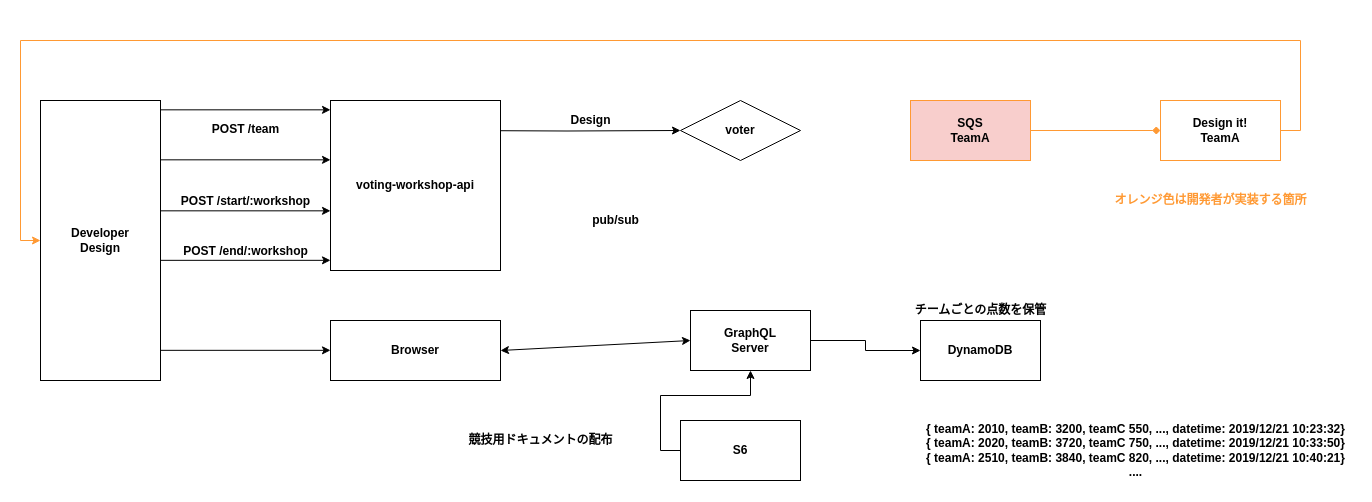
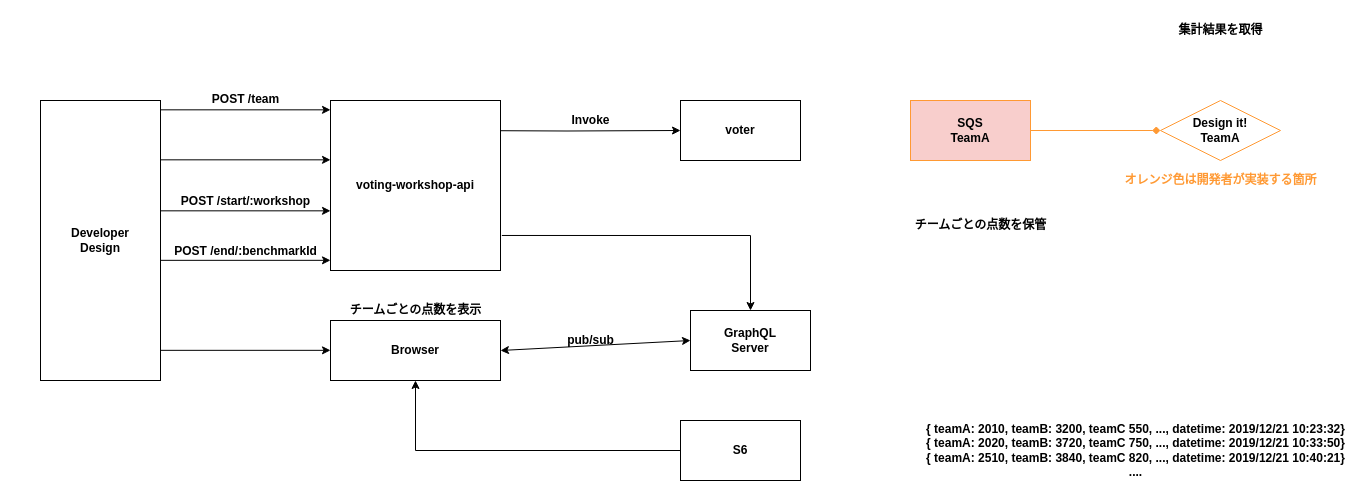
  <mxCell id="0" />
  <mxCell id="1" parent="0" />
- <mxCell id="2" value="&lt;b&gt;voter&lt;br&gt;&lt;/b&gt;" style="rhombus;whiteSpace=wrap;html=1;" parent="1" vertex="1"><mxGeometry x="680" y="100" width="120" height="60" as="geometry" /></mxCell>
- <mxCell id="3" style="edgeStyle=orthogonalEdgeStyle;rounded=0;orthogonalLoop=1;jettySize=auto;html=1;exitX=1;exitY=0.5;exitDx=0;exitDy=0;entryX=0;entryY=0.5;entryDx=0;entryDy=0;" parent="1" source="4" target="5" edge="1"><mxGeometry relative="1" as="geometry" /></mxCell>
+ <mxCell id="2" value="&lt;b&gt;voter&lt;br&gt;&lt;/b&gt;" style="rounded=0;whiteSpace=wrap;html=1;" parent="1" vertex="1"><mxGeometry x="680" y="100" width="120" height="60" as="geometry" /></mxCell>
  <mxCell id="4" value="&lt;b&gt;GraphQL&lt;br&gt;Server&lt;br&gt;&lt;/b&gt;" style="rounded=0;whiteSpace=wrap;html=1;" parent="1" vertex="1"><mxGeometry x="690" y="310" width="120" height="60" as="geometry" /></mxCell>
- <mxCell id="5" value="&lt;b&gt;DynamoDB&lt;br&gt;&lt;/b&gt;" style="rounded=0;whiteSpace=wrap;html=1;" parent="1" vertex="1"><mxGeometry x="920" y="320" width="120" height="60" as="geometry" /></mxCell>
  <mxCell id="6" style="edgeStyle=orthogonalEdgeStyle;rounded=0;orthogonalLoop=1;jettySize=auto;html=1;exitX=1;exitY=0.5;exitDx=0;exitDy=0;strokeColor=#FF9933;endArrow=diamond;" parent="1" source="7" target="15" edge="1"><mxGeometry relative="1" as="geometry" /></mxCell>
  <mxCell id="7" value="&lt;b&gt;SQS&lt;br&gt;TeamA&lt;br&gt;&lt;/b&gt;" style="rounded=0;whiteSpace=wrap;html=1;strokeColor=#FF9933;fillColor=#f8cecc;" parent="1" vertex="1"><mxGeometry x="910" y="100" width="120" height="60" as="geometry" /></mxCell>
  <mxCell id="8" style="edgeStyle=orthogonalEdgeStyle;rounded=0;orthogonalLoop=1;jettySize=auto;html=1;" parent="1" target="2" edge="1"><mxGeometry relative="1" as="geometry"><mxPoint x="452" y="130" as="sourcePoint" /></mxGeometry></mxCell>
  <mxCell id="9" value="&lt;b&gt;Developer&lt;br&gt;Design&lt;br&gt;&lt;/b&gt;" style="rounded=0;whiteSpace=wrap;html=1;" parent="1" vertex="1"><mxGeometry x="40" y="100" width="120" height="280" as="geometry" /></mxCell>
  <mxCell id="10" value="&lt;b&gt;voting-workshop-api&lt;br&gt;&lt;/b&gt;" style="rounded=0;whiteSpace=wrap;html=1;" parent="1" vertex="1"><mxGeometry x="330" y="100" width="170" height="170" as="geometry" /></mxCell>
+ <mxCell id="11" style="edgeStyle=orthogonalEdgeStyle;rounded=0;orthogonalLoop=1;jettySize=auto;html=1;exitX=1.008;exitY=0.794;exitDx=0;exitDy=0;exitPerimeter=0;" parent="1" source="10" target="4" edge="1"><mxGeometry relative="1" as="geometry"><mxPoint x="450" y="200" as="sourcePoint" /></mxGeometry></mxCell>
  <mxCell id="12" style="edgeStyle=orthogonalEdgeStyle;rounded=0;orthogonalLoop=1;jettySize=auto;html=1;exitX=1;exitY=0.118;exitDx=0;exitDy=0;entryX=0;entryY=0.25;entryDx=0;entryDy=0;exitPerimeter=0;" parent="1" edge="1"><mxGeometry relative="1" as="geometry"><mxPoint x="160" y="259.833" as="sourcePoint" /><mxPoint x="330" y="259.833" as="targetPoint" /></mxGeometry></mxCell>
- <mxCell id="13" value="POST /end/:workshop" style="text;html=1;align=center;verticalAlign=middle;resizable=0;points=[];;autosize=1;fontStyle=1" parent="1" vertex="1"><mxGeometry x="165" y="240.5" width="160" height="20" as="geometry" /></mxCell>
- <mxCell id="14" style="edgeStyle=orthogonalEdgeStyle;rounded=0;orthogonalLoop=1;jettySize=auto;html=1;exitX=1;exitY=0.5;exitDx=0;exitDy=0;entryX=0;entryY=0.5;entryDx=0;entryDy=0;strokeColor=#FF9933;" parent="1" source="15" target="9" edge="1"><mxGeometry relative="1" as="geometry"><Array as="points"><mxPoint x="1300" y="130" /><mxPoint x="1300" y="40" /><mxPoint x="20" y="40" /><mxPoint x="20" y="240" /></Array></mxGeometry></mxCell>
- <mxCell id="15" value="&lt;b&gt;Design it!&lt;br&gt;TeamA&lt;br&gt;&lt;/b&gt;" style="rounded=0;whiteSpace=wrap;html=1;strokeColor=#FF9933;" parent="1" vertex="1"><mxGeometry x="1160" y="100" width="120" height="60" as="geometry" /></mxCell>
+ <mxCell id="13" value="POST /end/:benchmarkId" style="text;html=1;align=center;verticalAlign=middle;resizable=0;points=[];;autosize=1;fontStyle=1" parent="1" vertex="1"><mxGeometry x="165" y="240.5" width="160" height="20" as="geometry" /></mxCell>
+ <mxCell id="15" value="&lt;b&gt;Design it!&lt;br&gt;TeamA&lt;br&gt;&lt;/b&gt;" style="rhombus;whiteSpace=wrap;html=1;strokeColor=#FF9933;" parent="1" vertex="1"><mxGeometry x="1160" y="100" width="120" height="60" as="geometry" /></mxCell>
  <mxCell id="16" style="edgeStyle=orthogonalEdgeStyle;rounded=0;orthogonalLoop=1;jettySize=auto;html=1;exitX=1;exitY=0.118;exitDx=0;exitDy=0;entryX=0;entryY=0.25;entryDx=0;entryDy=0;exitPerimeter=0;" parent="1" edge="1"><mxGeometry relative="1" as="geometry"><mxPoint x="160" y="159.333" as="sourcePoint" /><mxPoint x="330" y="159.333" as="targetPoint" /></mxGeometry></mxCell>
  <mxCell id="17" style="edgeStyle=orthogonalEdgeStyle;rounded=0;orthogonalLoop=1;jettySize=auto;html=1;exitX=1;exitY=0.118;exitDx=0;exitDy=0;entryX=0;entryY=0.25;entryDx=0;entryDy=0;exitPerimeter=0;" parent="1" edge="1"><mxGeometry relative="1" as="geometry"><mxPoint x="160" y="349.833" as="sourcePoint" /><mxPoint x="330" y="349.833" as="targetPoint" /></mxGeometry></mxCell>
  <mxCell id="18" value="&lt;b&gt;Browser&lt;br&gt;&lt;/b&gt;" style="rounded=0;whiteSpace=wrap;html=1;" parent="1" vertex="1"><mxGeometry x="330" y="320" width="170" height="60" as="geometry" /></mxCell>
  <mxCell id="19" value="" style="endArrow=classic;startArrow=classic;html=1;entryX=0;entryY=0.5;entryDx=0;entryDy=0;" parent="1" target="4" edge="1"><mxGeometry width="50" height="50" relative="1" as="geometry"><mxPoint x="500" y="350" as="sourcePoint" /><mxPoint x="500" y="300" as="targetPoint" /></mxGeometry></mxCell>
- <mxCell id="20" value="&lt;b&gt;pub/sub&lt;/b&gt;" style="text;html=1;align=center;verticalAlign=middle;resizable=0;points=[];;autosize=1;" parent="1" vertex="1"><mxGeometry x="585" y="210" width="60" height="20" as="geometry" /></mxCell>
- <mxCell id="22" value="Design" style="text;html=1;align=center;verticalAlign=middle;resizable=0;points=[];;autosize=1;fontStyle=1" parent="1" vertex="1"><mxGeometry x="565" y="110" width="50" height="20" as="geometry" /></mxCell>
+ <mxCell id="20" value="&lt;b&gt;pub/sub&lt;/b&gt;" style="text;html=1;align=center;verticalAlign=middle;resizable=0;points=[];;autosize=1;" parent="1" vertex="1"><mxGeometry x="560" y="330" width="60" height="20" as="geometry" /></mxCell>
+ <mxCell id="21" value="&lt;b&gt;チームごとの点数を表示&lt;/b&gt;" style="text;html=1;align=center;verticalAlign=middle;resizable=0;points=[];;autosize=1;" parent="1" vertex="1"><mxGeometry x="340" y="300" width="150" height="20" as="geometry" /></mxCell>
+ <mxCell id="22" value="Invoke" style="text;html=1;align=center;verticalAlign=middle;resizable=0;points=[];;autosize=1;fontStyle=1" parent="1" vertex="1"><mxGeometry x="565" y="110" width="50" height="20" as="geometry" /></mxCell>
  <mxCell id="23" value="&lt;b&gt;{ teamA: 2010, teamB: 3200, teamC 550, ..., datetime: 2019/12/21 10:23:32}&lt;br&gt;&lt;/b&gt;&lt;b&gt;{ teamA: 2020, teamB: 3720, teamC 750, ..., datetime: 2019/12/21 10:33:50}&lt;br&gt;&lt;/b&gt;&lt;b&gt;{ teamA: 2510, teamB: 3840, teamC 820, ..., datetime: 2019/12/21 10:40:21}&lt;/b&gt;&lt;b&gt;&lt;br&gt;&lt;/b&gt;&lt;b&gt;....&lt;br&gt;&lt;/b&gt;" style="text;html=1;align=center;verticalAlign=middle;resizable=0;points=[];;autosize=1;" parent="1" vertex="1"><mxGeometry x="920" y="420" width="430" height="60" as="geometry" /></mxCell>
- <mxCell id="25" style="edgeStyle=orthogonalEdgeStyle;rounded=0;orthogonalLoop=1;jettySize=auto;html=1;exitX=0;exitY=0.5;exitDx=0;exitDy=0;strokeColor=#000000;" parent="1" source="26" target="4" edge="1"><mxGeometry relative="1" as="geometry" /></mxCell>
+ <mxCell id="24" value="&lt;b&gt;集計結果を取得&lt;/b&gt;" style="text;html=1;align=center;verticalAlign=middle;resizable=0;points=[];;autosize=1;" parent="1" vertex="1"><mxGeometry x="1170" y="20" width="100" height="20" as="geometry" /></mxCell>
+ <mxCell id="25" style="edgeStyle=orthogonalEdgeStyle;rounded=0;orthogonalLoop=1;jettySize=auto;html=1;exitX=0;exitY=0.5;exitDx=0;exitDy=0;entryX=0.5;entryY=1;entryDx=0;entryDy=0;strokeColor=#000000;" parent="1" source="26" target="18" edge="1"><mxGeometry relative="1" as="geometry" /></mxCell>
  <mxCell id="26" value="&lt;b&gt;S6&lt;br&gt;&lt;/b&gt;" style="rounded=0;whiteSpace=wrap;html=1;" parent="1" vertex="1"><mxGeometry x="680" y="420" width="120" height="60" as="geometry" /></mxCell>
- <mxCell id="27" value="&lt;b&gt;競技用ドキュメントの配布&lt;/b&gt;" style="text;html=1;align=center;verticalAlign=middle;resizable=0;points=[];;autosize=1;" parent="1" vertex="1"><mxGeometry x="460" y="430" width="160" height="20" as="geometry" /></mxCell>
- <mxCell id="28" value="&lt;b&gt;チームごとの点数を保管&lt;/b&gt;" style="text;html=1;align=center;verticalAlign=middle;resizable=0;points=[];;autosize=1;" parent="1" vertex="1"><mxGeometry x="905" y="300" width="150" height="20" as="geometry" /></mxCell>
- <mxCell id="29" value="&lt;b&gt;&lt;font color=&quot;#ff9933&quot;&gt;オレンジ色は開発者が実装する箇所&lt;/font&gt;&lt;/b&gt;" style="text;html=1;align=center;verticalAlign=middle;resizable=0;points=[];;autosize=1;" parent="1" vertex="1"><mxGeometry x="1105" y="190" width="210" height="20" as="geometry" /></mxCell>
+ <mxCell id="28" value="&lt;b&gt;チームごとの点数を保管&lt;/b&gt;" style="text;html=1;align=center;verticalAlign=middle;resizable=0;points=[];;autosize=1;" parent="1" vertex="1"><mxGeometry x="905" y="215" width="150" height="20" as="geometry" /></mxCell>
+ <mxCell id="29" value="&lt;b&gt;&lt;font color=&quot;#ff9933&quot;&gt;オレンジ色は開発者が実装する箇所&lt;/font&gt;&lt;/b&gt;" style="text;html=1;align=center;verticalAlign=middle;resizable=0;points=[];;autosize=1;" parent="1" vertex="1"><mxGeometry x="1115" y="170" width="210" height="20" as="geometry" /></mxCell>
  <mxCell id="30" value="POST /start/:workshop" style="text;html=1;align=center;verticalAlign=middle;resizable=0;points=[];;autosize=1;fontStyle=1" parent="1" vertex="1"><mxGeometry x="165" y="190.5" width="160" height="20" as="geometry" /></mxCell>
  <mxCell id="31" style="edgeStyle=orthogonalEdgeStyle;rounded=0;orthogonalLoop=1;jettySize=auto;html=1;exitX=1;exitY=0.118;exitDx=0;exitDy=0;entryX=0;entryY=0.25;entryDx=0;entryDy=0;exitPerimeter=0;" parent="1" edge="1"><mxGeometry relative="1" as="geometry"><mxPoint x="160" y="210.333" as="sourcePoint" /><mxPoint x="330" y="210.333" as="targetPoint" /></mxGeometry></mxCell>
- <mxCell id="32" value="POST /team" style="text;html=1;align=center;verticalAlign=middle;resizable=0;points=[];;autosize=1;fontStyle=1" vertex="1" parent="1"><mxGeometry x="205" y="118.5" width="80" height="20" as="geometry" /></mxCell>
+ <mxCell id="32" value="POST /team" style="text;html=1;align=center;verticalAlign=middle;resizable=0;points=[];;autosize=1;fontStyle=1" vertex="1" parent="1"><mxGeometry x="205" y="88.5" width="80" height="20" as="geometry" /></mxCell>
  <mxCell id="33" style="edgeStyle=orthogonalEdgeStyle;rounded=0;orthogonalLoop=1;jettySize=auto;html=1;exitX=1;exitY=0.118;exitDx=0;exitDy=0;entryX=0;entryY=0.25;entryDx=0;entryDy=0;exitPerimeter=0;" edge="1" parent="1"><mxGeometry relative="1" as="geometry"><mxPoint x="160" y="109.333" as="sourcePoint" /><mxPoint x="330" y="109.333" as="targetPoint" /></mxGeometry></mxCell>
